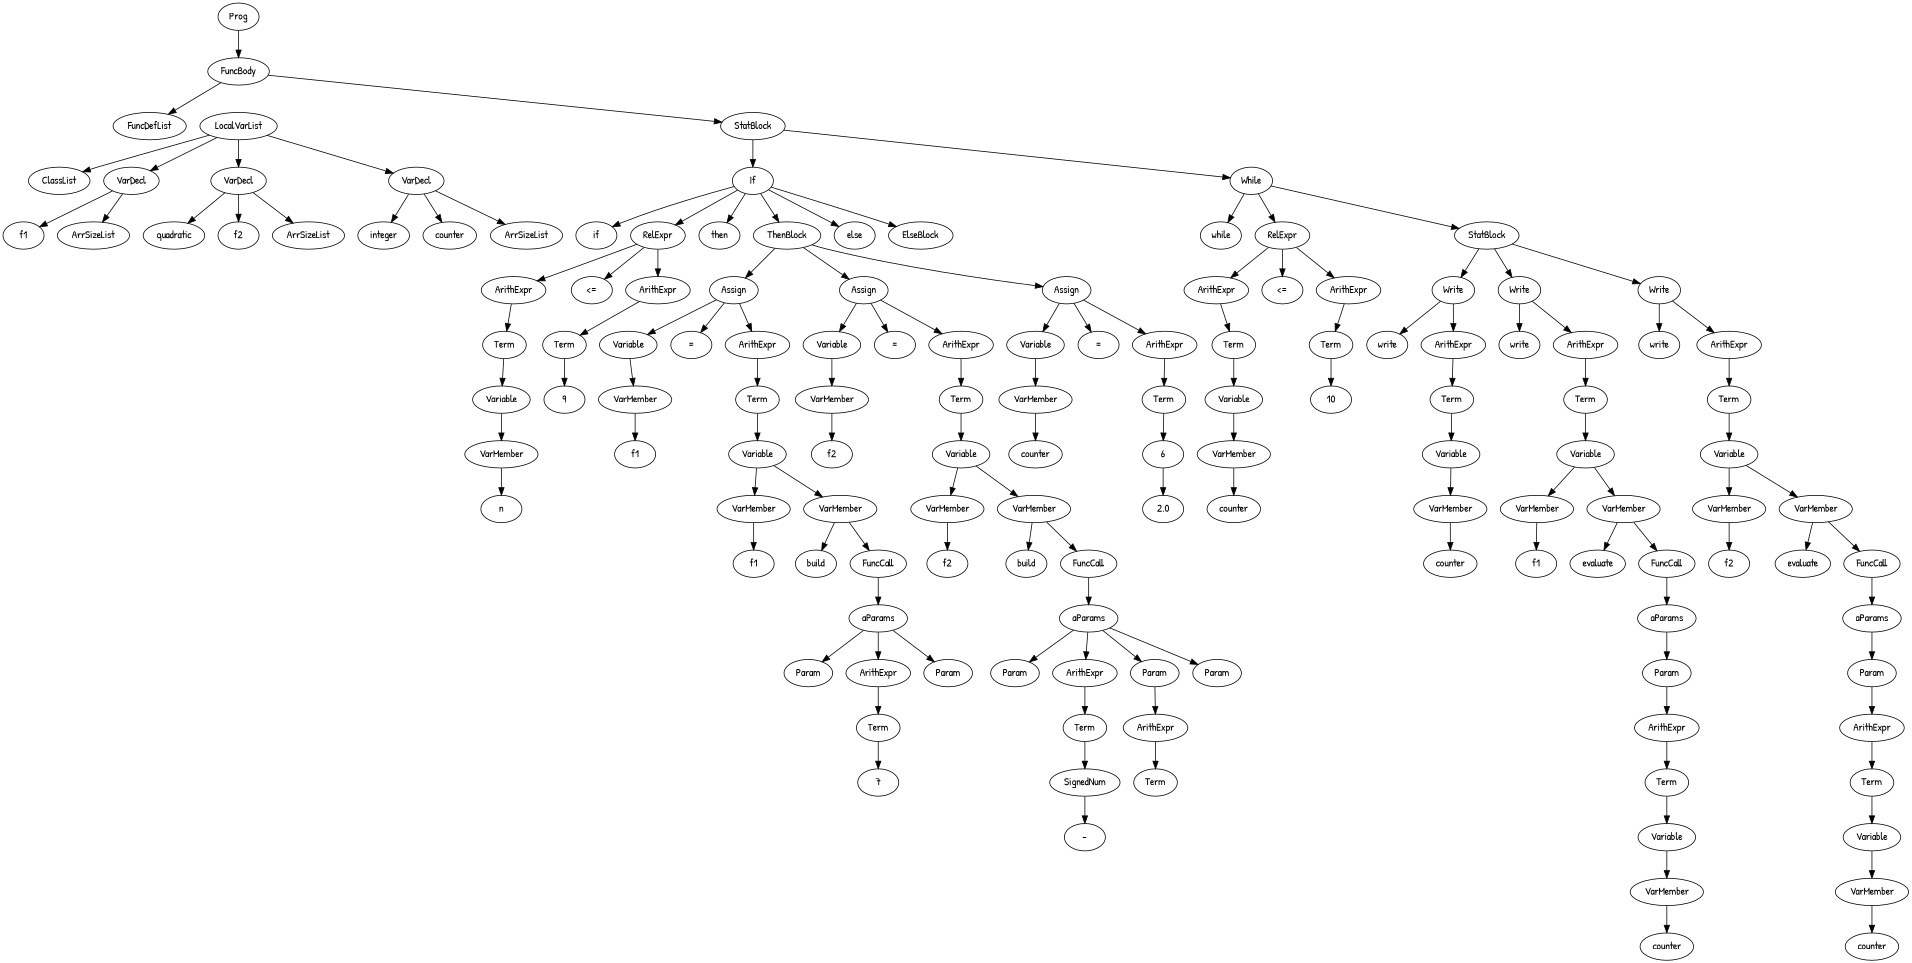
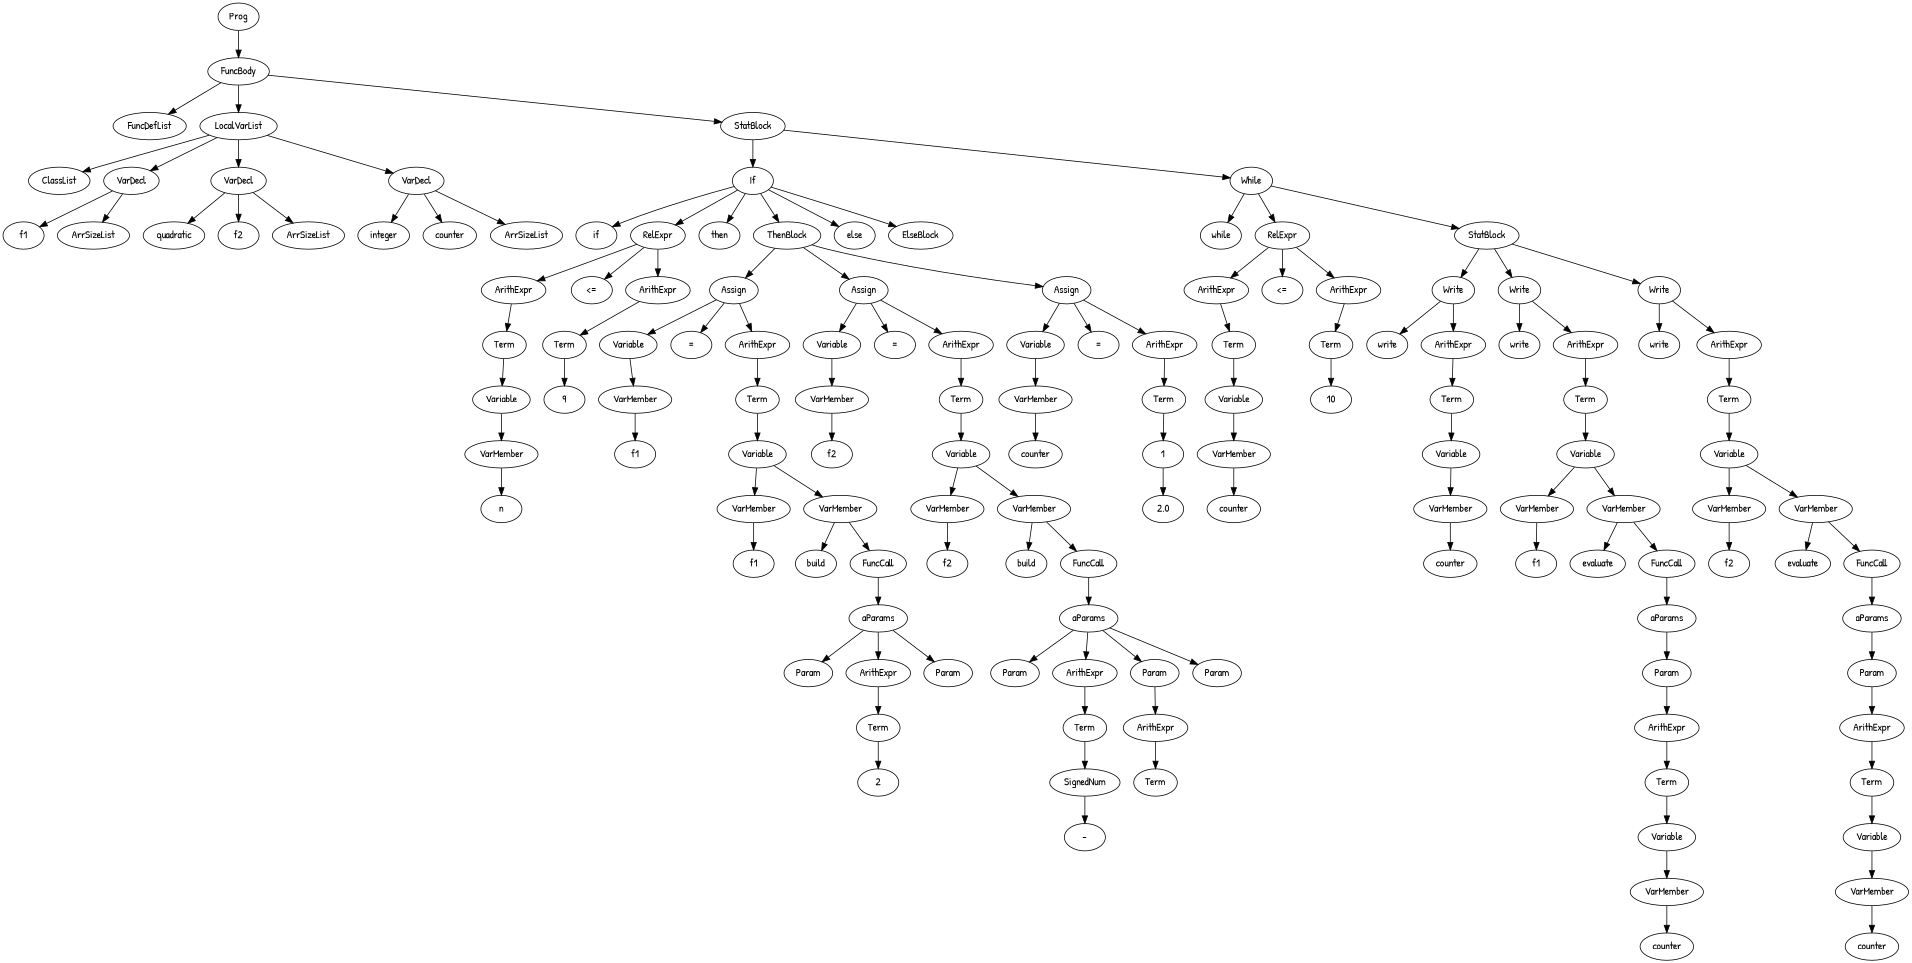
  digraph {
    fontname="Patrick Hand"
    node [fontname="Patrick Hand"]
    edge [fontname="Patrick Hand"]
    n1 [label=Prog]
    n2 [label=FuncBody]
    n3 [label=ClassList]
    n4 [label=FuncDefList]
    n5 [label=LocalVarList]
    n6 [label=StatBlock]
    n7 [label=VarDecl]
    n8 [label=VarDecl]
    n9 [label=VarDecl]
    n10 [label=If]
    n11 [label=While]
    n12 [label=f1]
    n13 [label=ArrSizeList]
    n14 [label=quadratic]
    n15 [label=f2]
    n16 [label=ArrSizeList]
    n17 [label=integer]
    n18 [label=counter]
    n19 [label=ArrSizeList]
    n20 [label=if]
    n21 [label=RelExpr]
    n22 [label=then]
    n23 [label=ThenBlock]
    n24 [label=else]
    n25 [label=ElseBlock]
    n26 [label=while]
    n27 [label=RelExpr]
    n28 [label=StatBlock]
    n29 [label=ArithExpr]
    n30 [label="<="]
    n31 [label=ArithExpr]
    n32 [label=Assign]
    n33 [label=Assign]
    n34 [label=Assign]
    n35 [label=Term]
    n36 [label=Term]
    n37 [label=Variable]
    n38 [label=VarMember]
    n39 [label=n]
    n40 [label=9]
    n41 [label=Variable]
    n42 [label="="]
    n43 [label=ArithExpr]
    n44 [label=Variable]
    n45 [label="="]
    n46 [label=ArithExpr]
    n47 [label=Variable]
    n48 [label="="]
    n49 [label=ArithExpr]
    n50 [label=VarMember]
    n51 [label=Term]
    n52 [label=f1]
    n53 [label=Variable]
    n54 [label=VarMember]
    n55 [label=VarMember]
    n56 [label=f1]
    n57 [label=build]
    n58 [label=FuncCall]
    n59 [label=aParams]
    n60 [label=Param]
    n61 [label=ArithExpr]
    n62 [label=Param]
    n63 [label=Term]
-   n64 [label=7]
+   n64 [label=2]
    n65 [label=VarMember]
    n66 [label=Term]
    n67 [label=f2]
    n68 [label=Variable]
    n69 [label=VarMember]
    n70 [label=VarMember]
    n71 [label=f2]
    n72 [label=build]
    n73 [label=FuncCall]
    n74 [label=aParams]
    n75 [label=Param]
    n76 [label=ArithExpr]
    n77 [label=Param]
    n78 [label=Param]
    n79 [label=Term]
    n80 [label=ArithExpr]
    n81 [label=SignedNum]
    n82 [label="-"]
    n83 [label=2.0]
    n84 [label=Term]
    n85 [label=VarMember]
    n86 [label=Term]
    n87 [label=counter]
-   n88 [label=6]
+   n88 [label=1]
    n89 [label=ArithExpr]
    n90 [label="<="]
    n91 [label=ArithExpr]
    n92 [label=Write]
    n93 [label=Write]
    n94 [label=Write]
    n95 [label=Term]
    n96 [label=Term]
    n97 [label=Variable]
    n98 [label=VarMember]
    n99 [label=counter]
    n100 [label=10]
    n101 [label=write]
    n102 [label=ArithExpr]
    n103 [label=write]
    n104 [label=ArithExpr]
    n105 [label=write]
    n106 [label=ArithExpr]
    n107 [label=Term]
    n108 [label=Variable]
    n109 [label=VarMember]
    n110 [label=counter]
    n111 [label=Term]
    n112 [label=Variable]
    n113 [label=VarMember]
    n114 [label=VarMember]
    n115 [label=f1]
    n116 [label=evaluate]
    n117 [label=FuncCall]
    n118 [label=aParams]
    n119 [label=Param]
    n120 [label=ArithExpr]
    n121 [label=Term]
    n122 [label=Variable]
    n123 [label=VarMember]
    n124 [label=counter]
    n125 [label=Term]
    n126 [label=Variable]
    n127 [label=VarMember]
    n128 [label=VarMember]
    n129 [label=f2]
    n130 [label=evaluate]
    n131 [label=FuncCall]
    n132 [label=aParams]
    n133 [label=Param]
    n134 [label=ArithExpr]
    n135 [label=Term]
    n136 [label=Variable]
    n137 [label=VarMember]
    n138 [label=counter]
    n1 -> n2
    n2 -> n4
+   n2 -> n5
    n2 -> n6
    n5 -> n3
    n5 -> n7
    n5 -> n8
    n5 -> n9
    n6 -> n10
    n6 -> n11
    n7 -> n12
    n7 -> n13
    n8 -> n14
    n8 -> n15
    n8 -> n16
    n9 -> n17
    n9 -> n18
    n9 -> n19
    n10 -> n20
    n10 -> n21
    n10 -> n22
    n10 -> n23
    n10 -> n24
    n10 -> n25
    n11 -> n26
    n11 -> n27
    n11 -> n28
    n21 -> n29
    n21 -> n30
    n21 -> n31
    n23 -> n32
    n23 -> n33
    n23 -> n34
    n27 -> n89
    n27 -> n90
    n27 -> n91
    n28 -> n92
    n28 -> n93
    n28 -> n94
    n29 -> n35
    n31 -> n36
    n32 -> n41
    n32 -> n42
    n32 -> n43
    n33 -> n44
    n33 -> n45
    n33 -> n46
    n34 -> n47
    n34 -> n48
    n34 -> n49
    n35 -> n37
    n36 -> n40
    n37 -> n38
    n38 -> n39
    n41 -> n50
    n43 -> n51
    n44 -> n65
    n46 -> n66
    n47 -> n85
    n49 -> n86
    n50 -> n52
    n51 -> n53
    n53 -> n54
    n53 -> n55
    n54 -> n56
    n55 -> n57
    n55 -> n58
    n58 -> n59
    n59 -> n60
    n59 -> n61
    n59 -> n62
    n61 -> n63
    n63 -> n64
    n65 -> n67
    n66 -> n68
    n68 -> n69
    n68 -> n70
    n69 -> n71
    n70 -> n72
    n70 -> n73
    n73 -> n74
    n74 -> n75
    n74 -> n76
    n74 -> n77
    n74 -> n78
    n76 -> n79
    n77 -> n80
    n79 -> n81
    n80 -> n84
    n81 -> n82
    n85 -> n87
    n86 -> n88
    n88 -> n83
    n89 -> n95
    n91 -> n96
    n92 -> n101
    n92 -> n102
    n93 -> n103
    n93 -> n104
    n94 -> n105
    n94 -> n106
    n95 -> n97
    n96 -> n100
    n97 -> n98
    n98 -> n99
    n102 -> n107
    n104 -> n111
    n106 -> n125
    n107 -> n108
    n108 -> n109
    n109 -> n110
    n111 -> n112
    n112 -> n113
    n112 -> n114
    n113 -> n115
    n114 -> n116
    n114 -> n117
    n117 -> n118
    n118 -> n119
    n119 -> n120
    n120 -> n121
    n121 -> n122
    n122 -> n123
    n123 -> n124
    n125 -> n126
    n126 -> n127
    n126 -> n128
    n127 -> n129
    n128 -> n130
    n128 -> n131
    n131 -> n132
    n132 -> n133
    n133 -> n134
    n134 -> n135
    n135 -> n136
    n136 -> n137
    n137 -> n138
  }
